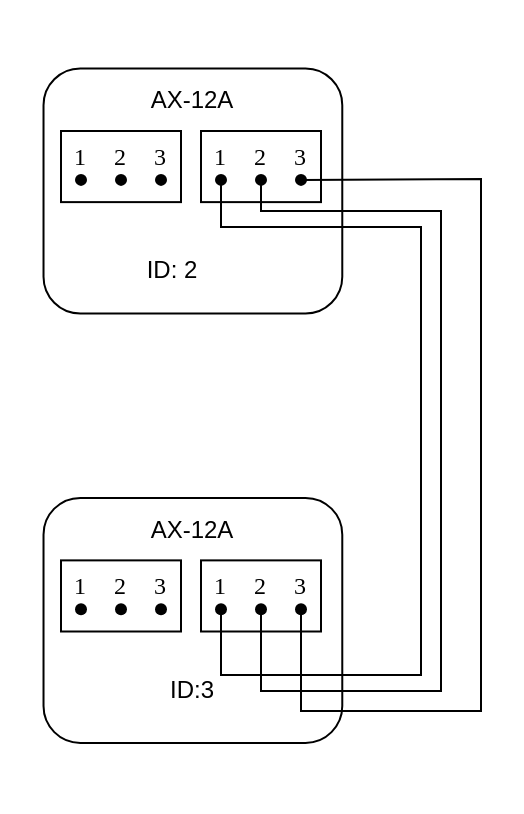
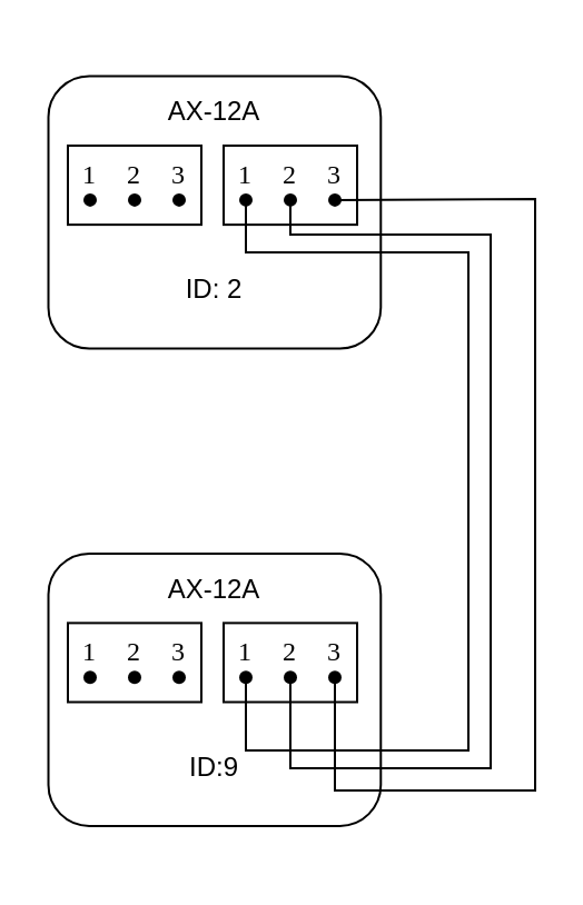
  <mxCell id="0" />
  <mxCell id="1" parent="0" />
  <mxCell id="2" value="" style="group" parent="1" vertex="1" connectable="0"><mxGeometry x="20" y="33.75" width="150.64" height="122.5" as="geometry" /></mxCell>
  <mxCell id="3" value="" style="rounded=1;whiteSpace=wrap;html=1;rotation=90;" parent="2" vertex="1"><mxGeometry x="14.7" y="-13.44" width="122.5" height="149.38" as="geometry" /></mxCell>
  <mxCell id="4" value="" style="group" parent="2" vertex="1" connectable="0"><mxGeometry y="31.25" width="80" height="40" as="geometry" /></mxCell>
  <mxCell id="5" value="" style="rounded=0;whiteSpace=wrap;html=1;" parent="4" vertex="1"><mxGeometry x="10" width="60" height="35.556" as="geometry" /></mxCell>
  <mxCell id="6" value="1" style="shape=waypoint;sketch=0;fillStyle=solid;size=6;pointerEvents=1;points=[];fillColor=none;resizable=0;rotatable=0;perimeter=centerPerimeter;snapToPoint=1;verticalAlign=top;spacingBottom=0;spacingTop=-5;fontFamily=Verdana;fontSize=12;" parent="4" vertex="1"><mxGeometry y="4.444" width="40" height="40" as="geometry" /></mxCell>
  <mxCell id="7" value="3&#10;" style="shape=waypoint;sketch=0;fillStyle=solid;size=6;pointerEvents=1;points=[];fillColor=none;resizable=0;rotatable=0;perimeter=centerPerimeter;snapToPoint=1;verticalAlign=top;spacingBottom=0;spacingTop=-5;fontFamily=Verdana;fontSize=12;" parent="4" vertex="1"><mxGeometry x="40" y="4.444" width="40" height="40" as="geometry" /></mxCell>
  <mxCell id="8" value="2&#10;" style="shape=waypoint;sketch=0;fillStyle=solid;size=6;pointerEvents=1;points=[];fillColor=none;resizable=0;rotatable=0;perimeter=centerPerimeter;snapToPoint=1;verticalAlign=top;spacingBottom=0;spacingTop=-5;fontFamily=Verdana;fontSize=12;" parent="4" vertex="1"><mxGeometry x="20" y="4.444" width="40" height="40" as="geometry" /></mxCell>
  <mxCell id="9" value="" style="group" parent="2" vertex="1" connectable="0"><mxGeometry x="70" y="31.25" width="80" height="40" as="geometry" /></mxCell>
  <mxCell id="10" value="" style="rounded=0;whiteSpace=wrap;html=1;" parent="9" vertex="1"><mxGeometry x="10" width="60" height="35.556" as="geometry" /></mxCell>
  <mxCell id="11" value="1" style="shape=waypoint;sketch=0;fillStyle=solid;size=6;pointerEvents=1;points=[];fillColor=none;resizable=0;rotatable=0;perimeter=centerPerimeter;snapToPoint=1;verticalAlign=top;spacingBottom=0;spacingTop=-5;fontFamily=Verdana;fontSize=12;" parent="9" vertex="1"><mxGeometry y="4.444" width="40" height="40" as="geometry" /></mxCell>
  <mxCell id="12" value="3&#10;" style="shape=waypoint;sketch=0;fillStyle=solid;size=6;pointerEvents=1;points=[];fillColor=none;resizable=0;rotatable=0;perimeter=centerPerimeter;snapToPoint=1;verticalAlign=top;spacingBottom=0;spacingTop=-5;fontFamily=Verdana;fontSize=12;" parent="9" vertex="1"><mxGeometry x="40" y="4.444" width="40" height="40" as="geometry" /></mxCell>
  <mxCell id="13" value="2&#10;" style="shape=waypoint;sketch=0;fillStyle=solid;size=6;pointerEvents=1;points=[];fillColor=none;resizable=0;rotatable=0;perimeter=centerPerimeter;snapToPoint=1;verticalAlign=top;spacingBottom=0;spacingTop=-5;fontFamily=Verdana;fontSize=12;" parent="9" vertex="1"><mxGeometry x="20" y="4.444" width="40" height="40" as="geometry" /></mxCell>
  <mxCell id="14" value="AX-12A" style="text;html=1;strokeColor=none;fillColor=none;align=center;verticalAlign=middle;whiteSpace=wrap;rounded=0;" parent="2" vertex="1"><mxGeometry x="45.95" y="1.25" width="60" height="30" as="geometry" /></mxCell>
- <mxCell id="15" value="&lt;div&gt;ID: 2&lt;/div&gt;" style="text;html=1;strokeColor=none;fillColor=none;align=center;verticalAlign=middle;whiteSpace=wrap;rounded=0;" parent="2" vertex="1"><mxGeometry x="35.95" y="86.25" width="60" height="30" as="geometry" /></mxCell>
+ <mxCell id="15" value="&lt;div&gt;ID: 2&lt;/div&gt;" style="text;html=1;strokeColor=none;fillColor=none;align=center;verticalAlign=middle;whiteSpace=wrap;rounded=0;" parent="2" vertex="1"><mxGeometry x="45.95" y="81.25" width="60" height="30" as="geometry" /></mxCell>
  <mxCell id="16" value="" style="group" parent="1" vertex="1" connectable="0"><mxGeometry x="20" y="248.44" width="150.64" height="122.5" as="geometry" /></mxCell>
  <mxCell id="17" value="" style="rounded=1;whiteSpace=wrap;html=1;rotation=90;" parent="16" vertex="1"><mxGeometry x="14.7" y="-13.44" width="122.5" height="149.38" as="geometry" /></mxCell>
  <mxCell id="18" value="" style="group" parent="16" vertex="1" connectable="0"><mxGeometry y="31.25" width="80" height="40" as="geometry" /></mxCell>
  <mxCell id="19" value="" style="rounded=0;whiteSpace=wrap;html=1;" parent="18" vertex="1"><mxGeometry x="10" width="60" height="35.556" as="geometry" /></mxCell>
  <mxCell id="20" value="1" style="shape=waypoint;sketch=0;fillStyle=solid;size=6;pointerEvents=1;points=[];fillColor=none;resizable=0;rotatable=0;perimeter=centerPerimeter;snapToPoint=1;verticalAlign=top;spacingBottom=0;spacingTop=-5;fontFamily=Verdana;fontSize=12;" parent="18" vertex="1"><mxGeometry y="4.444" width="40" height="40" as="geometry" /></mxCell>
  <mxCell id="21" value="3&#10;" style="shape=waypoint;sketch=0;fillStyle=solid;size=6;pointerEvents=1;points=[];fillColor=none;resizable=0;rotatable=0;perimeter=centerPerimeter;snapToPoint=1;verticalAlign=top;spacingBottom=0;spacingTop=-5;fontFamily=Verdana;fontSize=12;" parent="18" vertex="1"><mxGeometry x="40" y="4.444" width="40" height="40" as="geometry" /></mxCell>
  <mxCell id="22" value="2&#10;" style="shape=waypoint;sketch=0;fillStyle=solid;size=6;pointerEvents=1;points=[];fillColor=none;resizable=0;rotatable=0;perimeter=centerPerimeter;snapToPoint=1;verticalAlign=top;spacingBottom=0;spacingTop=-5;fontFamily=Verdana;fontSize=12;" parent="18" vertex="1"><mxGeometry x="20" y="4.444" width="40" height="40" as="geometry" /></mxCell>
  <mxCell id="23" value="" style="group" parent="16" vertex="1" connectable="0"><mxGeometry x="70" y="31.25" width="80" height="40" as="geometry" /></mxCell>
  <mxCell id="24" value="" style="rounded=0;whiteSpace=wrap;html=1;" parent="23" vertex="1"><mxGeometry x="10" width="60" height="35.556" as="geometry" /></mxCell>
  <mxCell id="25" value="1" style="shape=waypoint;sketch=0;fillStyle=solid;size=6;pointerEvents=1;points=[];fillColor=none;resizable=0;rotatable=0;perimeter=centerPerimeter;snapToPoint=1;verticalAlign=top;spacingBottom=0;spacingTop=-5;fontFamily=Verdana;fontSize=12;" parent="23" vertex="1"><mxGeometry y="4.444" width="40" height="40" as="geometry" /></mxCell>
  <mxCell id="26" value="3&#10;" style="shape=waypoint;sketch=0;fillStyle=solid;size=6;pointerEvents=1;points=[];fillColor=none;resizable=0;rotatable=0;perimeter=centerPerimeter;snapToPoint=1;verticalAlign=top;spacingBottom=0;spacingTop=-5;fontFamily=Verdana;fontSize=12;" parent="23" vertex="1"><mxGeometry x="40" y="4.444" width="40" height="40" as="geometry" /></mxCell>
  <mxCell id="27" value="2&#10;" style="shape=waypoint;sketch=0;fillStyle=solid;size=6;pointerEvents=1;points=[];fillColor=none;resizable=0;rotatable=0;perimeter=centerPerimeter;snapToPoint=1;verticalAlign=top;spacingBottom=0;spacingTop=-5;fontFamily=Verdana;fontSize=12;" parent="23" vertex="1"><mxGeometry x="20" y="4.444" width="40" height="40" as="geometry" /></mxCell>
  <mxCell id="28" value="AX-12A" style="text;html=1;strokeColor=none;fillColor=none;align=center;verticalAlign=middle;whiteSpace=wrap;rounded=0;" parent="16" vertex="1"><mxGeometry x="45.95" y="1.25" width="60" height="30" as="geometry" /></mxCell>
- <mxCell id="29" value="ID:3" style="text;html=1;strokeColor=none;fillColor=none;align=center;verticalAlign=middle;whiteSpace=wrap;rounded=0;" parent="16" vertex="1"><mxGeometry x="45.95" y="81.25" width="60" height="30" as="geometry" /></mxCell>
+ <mxCell id="29" value="ID:9" style="text;html=1;strokeColor=none;fillColor=none;align=center;verticalAlign=middle;whiteSpace=wrap;rounded=0;" parent="16" vertex="1"><mxGeometry x="45.95" y="81.25" width="60" height="30" as="geometry" /></mxCell>
  <mxCell id="30" value="" style="endArrow=none;html=1;rounded=0;exitX=0.575;exitY=0.683;exitDx=0;exitDy=0;exitPerimeter=0;edgeStyle=orthogonalEdgeStyle;" parent="1" source="25" target="11" edge="1"><mxGeometry width="50" height="50" relative="1" as="geometry"><mxPoint x="-170" y="405" as="sourcePoint" /><mxPoint x="-120" y="355" as="targetPoint" /><Array as="points"><mxPoint x="110" y="337" /><mxPoint x="210" y="337" /><mxPoint x="210" y="113" /><mxPoint x="110" y="113" /></Array></mxGeometry></mxCell>
  <mxCell id="31" value="" style="endArrow=none;html=1;rounded=0;exitX=0.6;exitY=0.508;exitDx=0;exitDy=0;exitPerimeter=0;" parent="1" source="27" target="13" edge="1"><mxGeometry width="50" height="50" relative="1" as="geometry"><mxPoint x="-170" y="405" as="sourcePoint" /><mxPoint x="-120" y="355" as="targetPoint" /><Array as="points"><mxPoint x="130" y="345" /><mxPoint x="220" y="345" /><mxPoint x="220" y="105" /><mxPoint x="180" y="105" /><mxPoint x="130" y="105" /></Array></mxGeometry></mxCell>
  <mxCell id="32" value="" style="endArrow=none;html=1;rounded=0;" parent="1" source="26" target="12" edge="1"><mxGeometry width="50" height="50" relative="1" as="geometry"><mxPoint x="-170" y="405" as="sourcePoint" /><mxPoint x="-120" y="355" as="targetPoint" /><Array as="points"><mxPoint x="150" y="355" /><mxPoint x="240" y="355" /><mxPoint x="240" y="89" /></Array></mxGeometry></mxCell>
